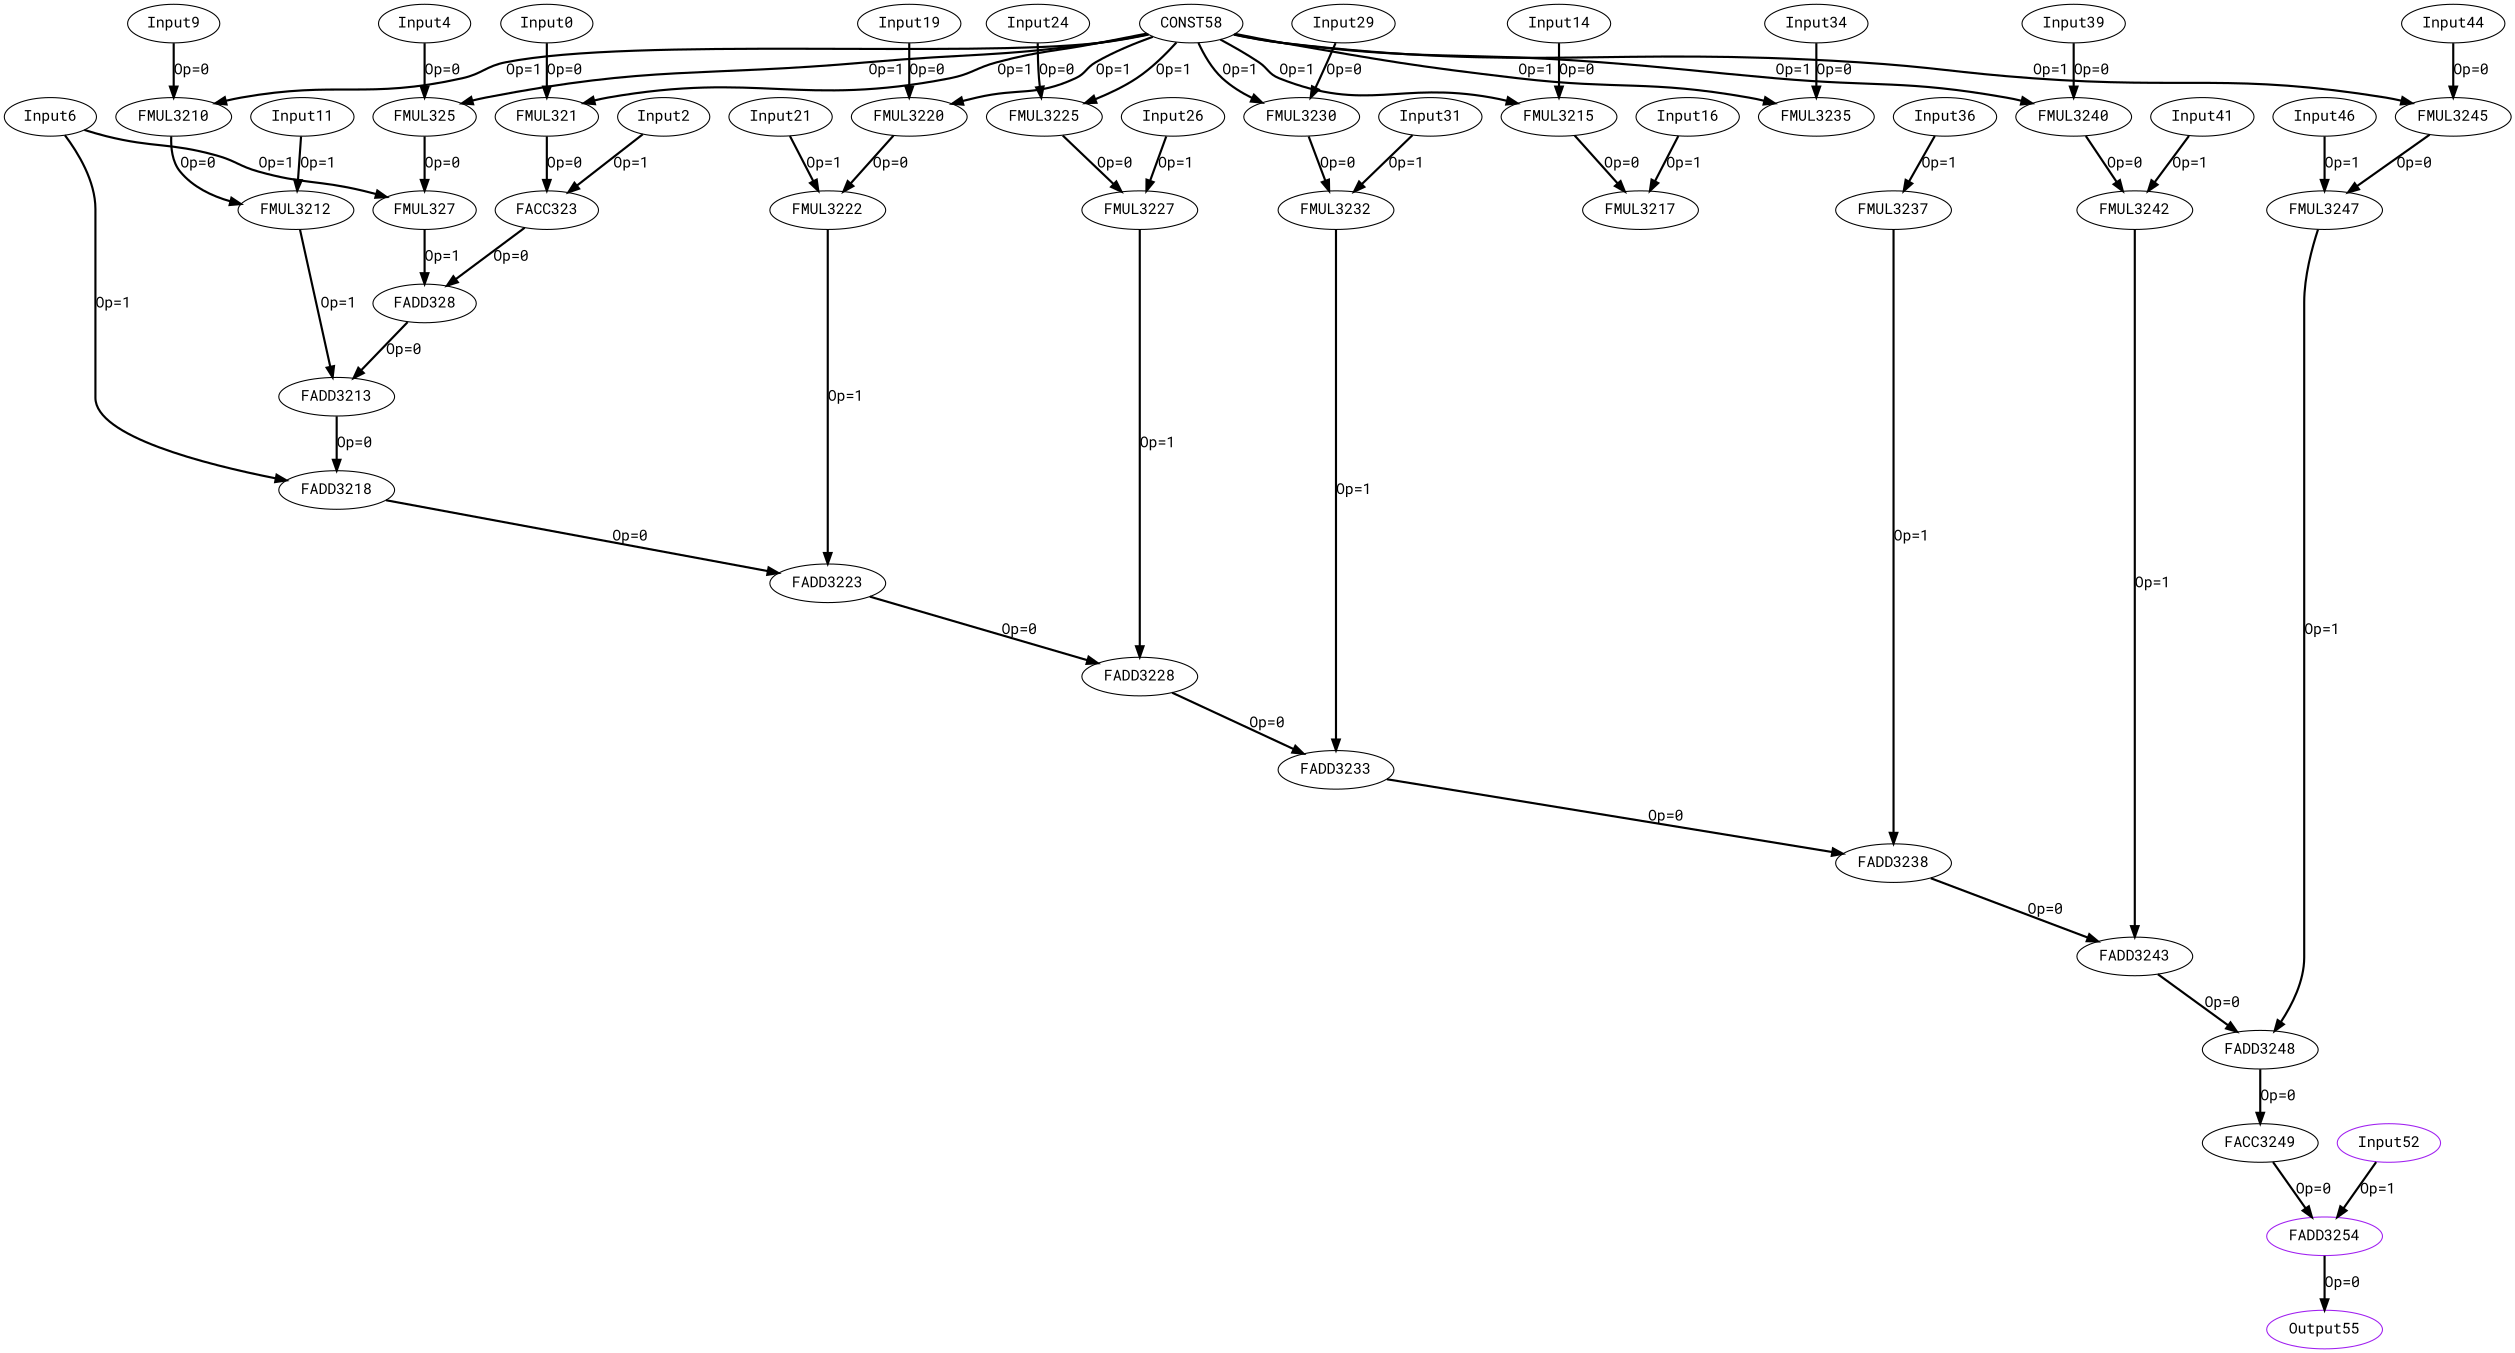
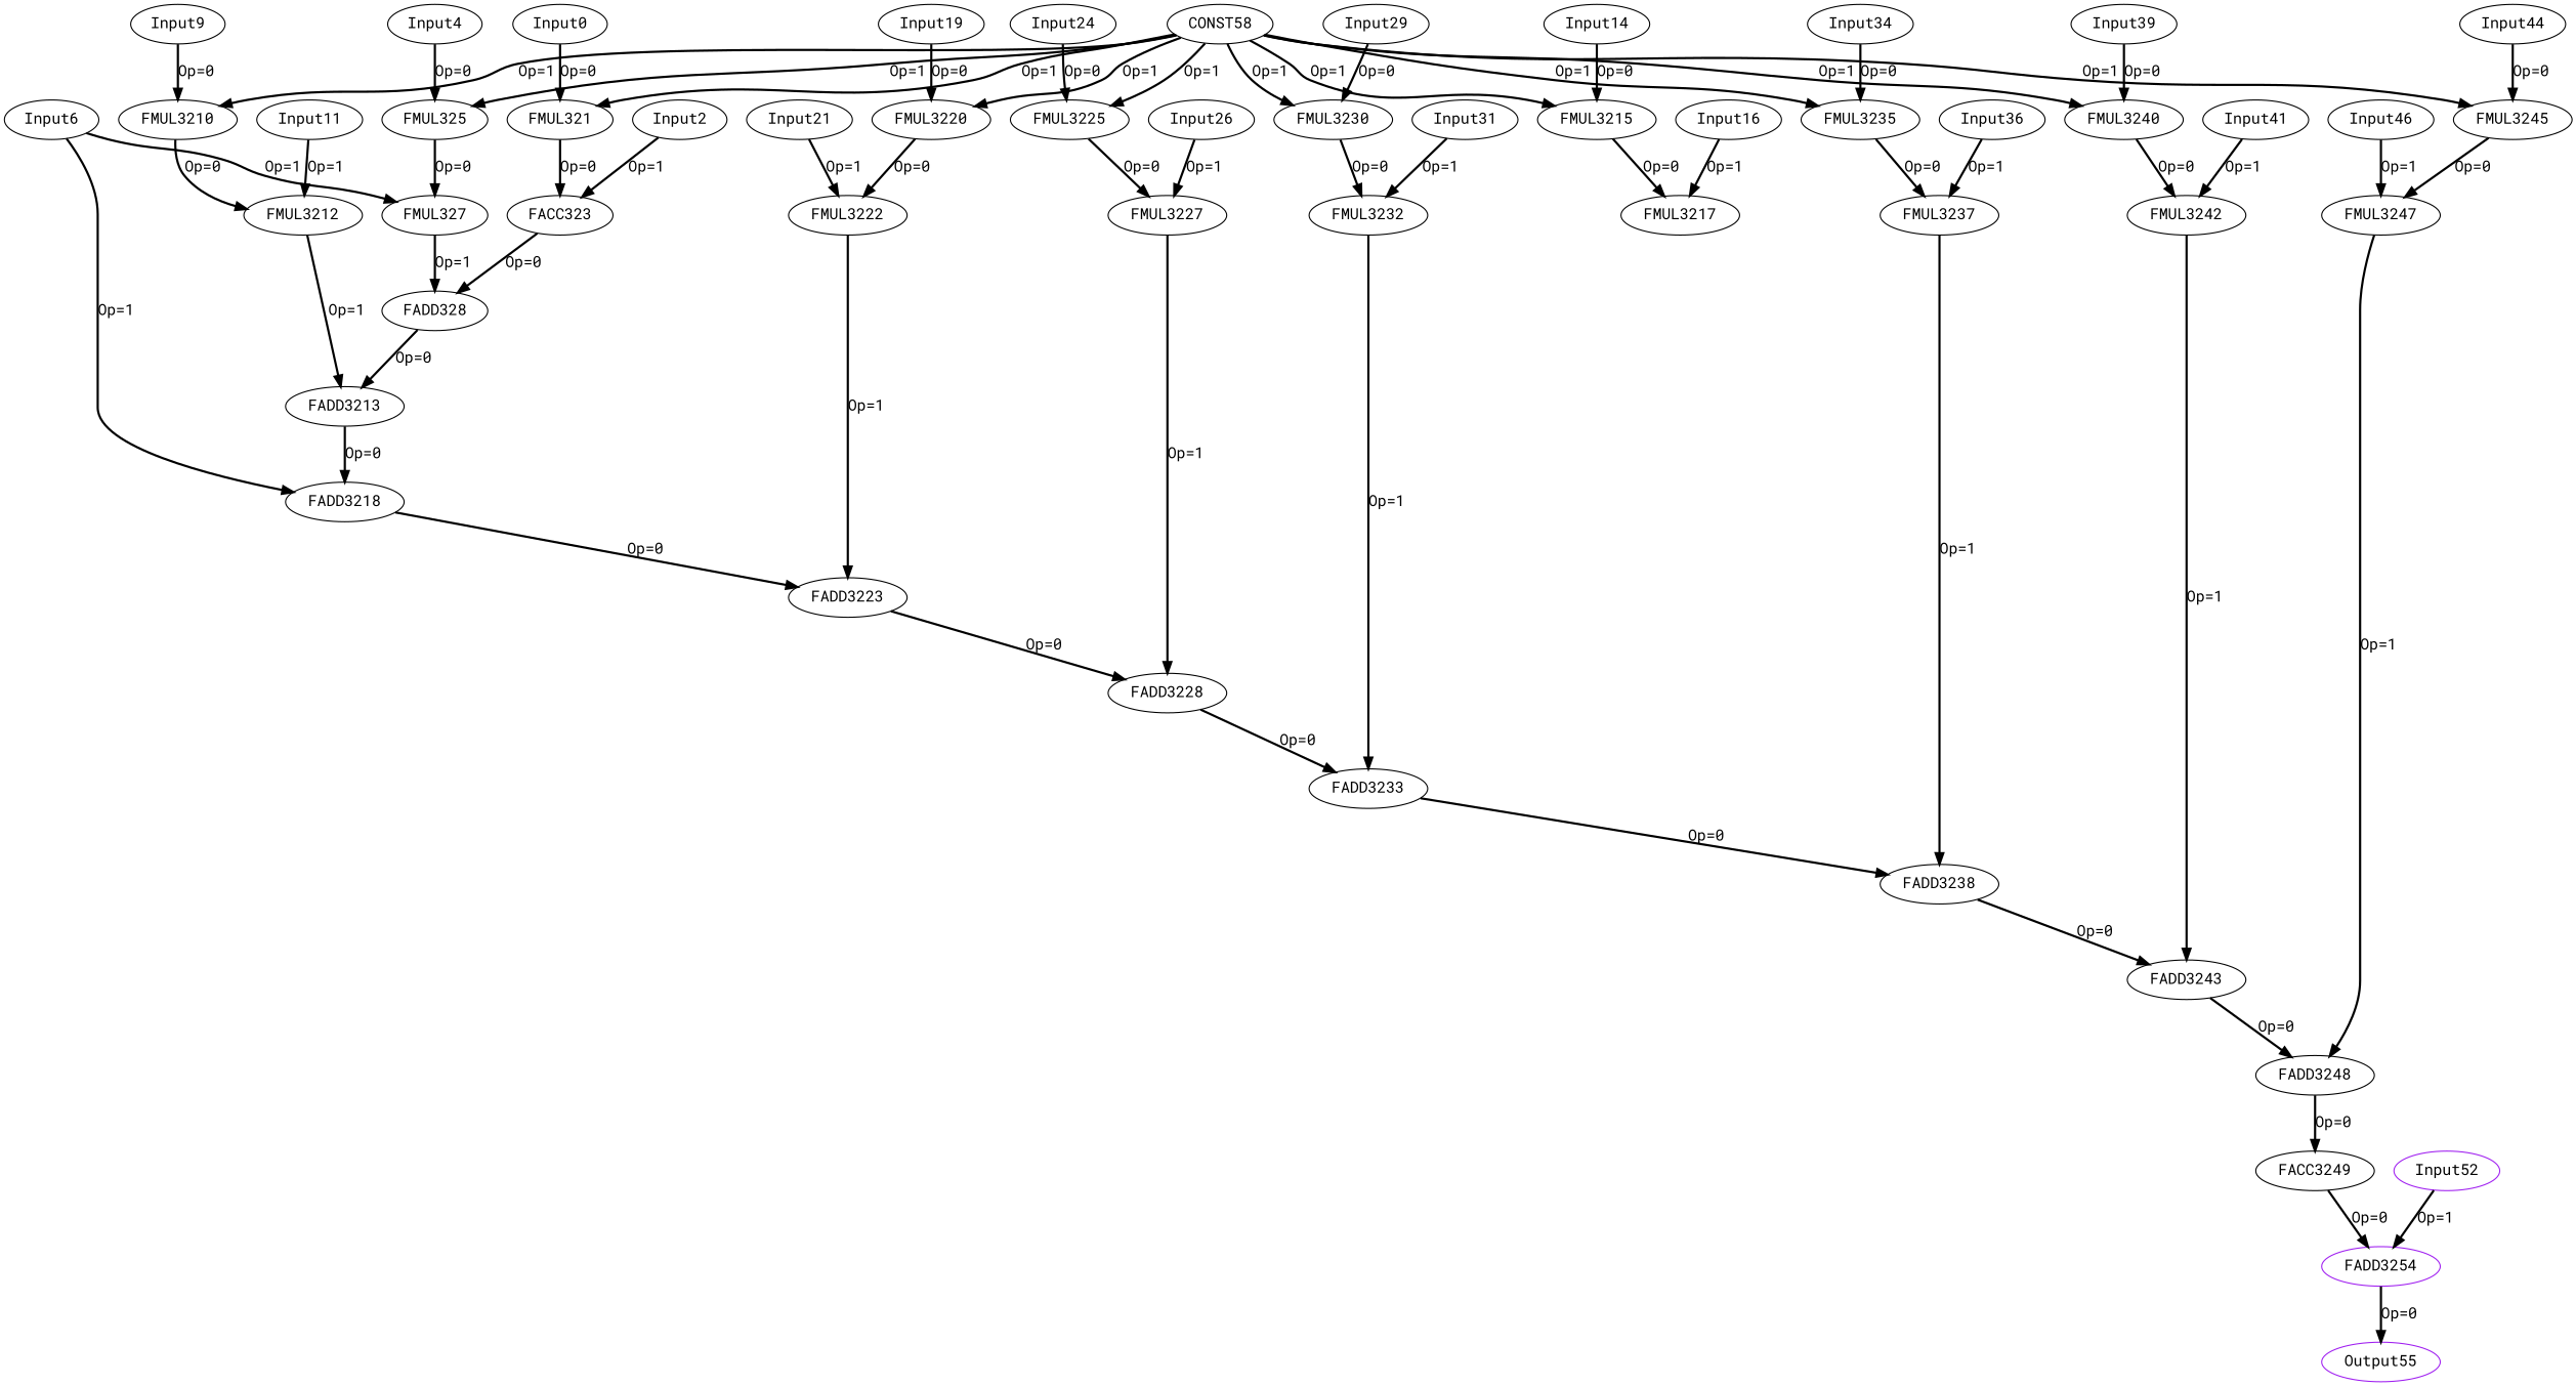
  digraph {
    fontname="Roboto Mono"
    node [color=black fontname="Roboto Mono" opcode=Input]
    edge [color=black fontname="Roboto Mono" operand=0 style=bold]
    Input0 [offset="0,0" pattern="40,3,-80,25" ref_name=kernel_gemm_1_1]
    FMUL321 [opcode=FMUL32]
    n3 [label=FACC323 opcode=FMUL32]
    FADD328 [opcode=FADD32]
    Input2 [offset="0,0" pattern="1000,3,-1996,25" ref_name=kernel_gemm_1_2]
    FADD3213 [opcode=FADD32]
    Input4 [offset="0,4" pattern="40,3,-80,25" ref_name=kernel_gemm_1_1]
    FMUL325 [opcode=FMUL32]
    FMUL327 [opcode=FMUL32]
    Input6 [offset="0,100" pattern="1000,3,-1996,25" ref_name=kernel_gemm_1_2]
    FADD3218 [opcode=FADD32]
    Input9 [offset="0,8" pattern="40,3,-80,25" ref_name=kernel_gemm_1_1]
    FMUL3210 [opcode=FMUL32]
    FMUL3212 [opcode=FMUL32]
    Input11 [offset="0,200" pattern="1000,3,-1996,25" ref_name=kernel_gemm_1_2]
    FADD3223 [opcode=FADD32]
    Input14 [offset="0,12" pattern="40,3,-80,25" ref_name=kernel_gemm_1_1]
    FMUL3215 [opcode=FMUL32]
    FMUL3217 [opcode=FMUL32]
    Input16 [offset="0,300" pattern="1000,3,-1996,25" ref_name=kernel_gemm_1_2]
    FADD3228 [opcode=FADD32]
    Input19 [offset="0,16" pattern="40,3,-80,25" ref_name=kernel_gemm_1_1]
    FMUL3220 [opcode=FMUL32]
    FMUL3222 [opcode=FMUL32]
    Input21 [offset="0,400" pattern="1000,3,-1996,25" ref_name=kernel_gemm_1_2]
    FADD3233 [opcode=FADD32]
    Input24 [offset="0,20" pattern="40,3,-80,25" ref_name=kernel_gemm_1_1]
    FMUL3225 [opcode=FMUL32]
    FMUL3227 [opcode=FMUL32]
    Input26 [offset="0,500" pattern="1000,3,-1996,25" ref_name=kernel_gemm_1_2]
    FADD3238 [opcode=FADD32]
    Input29 [offset="0,24" pattern="40,3,-80,25" ref_name=kernel_gemm_1_1]
    FMUL3230 [opcode=FMUL32]
    FMUL3232 [opcode=FMUL32]
    Input31 [offset="0,600" pattern="1000,3,-1996,25" ref_name=kernel_gemm_1_2]
    FADD3243 [opcode=FADD32]
    Input34 [offset="0,28" pattern="40,3,-80,25" ref_name=kernel_gemm_1_1]
    FMUL3235 [opcode=FMUL32]
    FMUL3237 [opcode=FMUL32]
    Input36 [offset="0,700" pattern="1000,3,-1996,25" ref_name=kernel_gemm_1_2]
    FADD3248 [opcode=FADD32]
    Input39 [offset="0,32" pattern="40,3,-80,25" ref_name=kernel_gemm_1_1]
    FMUL3240 [opcode=FMUL32]
    FMUL3242 [opcode=FMUL32]
    Input41 [offset="0,800" pattern="1000,3,-1996,25" ref_name=kernel_gemm_1_2]
    FACC3249 [acc_first=1 acc_params="0,3,1,25" opcode=FACC32]
    Input44 [offset="0,36" pattern="40,3,-80,25" ref_name=kernel_gemm_1_1]
    FMUL3245 [opcode=FMUL32]
    FMUL3247 [opcode=FMUL32]
    Input46 [offset="0,900" pattern="1000,3,-1996,25" ref_name=kernel_gemm_1_2]
    FADD3254 [color=purple opcode=FADD32]
    Output55 [color=purple offset="0,0" opcode=Output pattern="0,3,4,25" ref_name=kernel_gemm_1_3]
    Input52 [color=purple offset="0,0" pattern="0,3,4,25" ref_name=kernel_gemm_1_0]
    CONST58 [opcode=CONST value="0x3FC00000"]
    Input0 -> FMUL321 [label="Op=0"]
    FMUL321 -> n3 [label="Op=0"]
    n3 -> FADD328 [label="Op=0"]
    FADD328 -> FADD3213 [label="Op=0"]
    Input2 -> n3 [label="Op=1" operand=1]
    FADD3213 -> FADD3218 [label="Op=0"]
    Input4 -> FMUL325 [label="Op=0"]
    FMUL325 -> FMUL327 [label="Op=0"]
    FMUL327 -> FADD328 [label="Op=1" operand=1]
    Input6 -> FMUL327 [label="Op=1" operand=1]
    Input6 -> FADD3218 [label="Op=1" operand=1]
    FADD3218 -> FADD3223 [label="Op=0"]
    Input9 -> FMUL3210 [label="Op=0"]
    FMUL3210 -> FMUL3212 [label="Op=0"]
    FMUL3212 -> FADD3213 [label="Op=1" operand=1]
    Input11 -> FMUL3212 [label="Op=1" operand=1]
    FADD3223 -> FADD3228 [label="Op=0"]
    Input14 -> FMUL3215 [label="Op=0"]
    FMUL3215 -> FMUL3217 [label="Op=0"]
    Input16 -> FMUL3217 [label="Op=1" operand=1]
    FADD3228 -> FADD3233 [label="Op=0"]
    Input19 -> FMUL3220 [label="Op=0"]
    FMUL3220 -> FMUL3222 [label="Op=0"]
    FMUL3222 -> FADD3223 [label="Op=1" operand=1]
    Input21 -> FMUL3222 [label="Op=1" operand=1]
    FADD3233 -> FADD3238 [label="Op=0"]
    Input24 -> FMUL3225 [label="Op=0"]
    FMUL3225 -> FMUL3227 [label="Op=0"]
    FMUL3227 -> FADD3228 [label="Op=1" operand=1]
    Input26 -> FMUL3227 [label="Op=1" operand=1]
    FADD3238 -> FADD3243 [label="Op=0"]
    Input29 -> FMUL3230 [label="Op=0"]
    FMUL3230 -> FMUL3232 [label="Op=0"]
    FMUL3232 -> FADD3233 [label="Op=1" operand=1]
    Input31 -> FMUL3232 [label="Op=1" operand=1]
    FADD3243 -> FADD3248 [label="Op=0"]
    Input34 -> FMUL3235 [label="Op=0"]
+   FMUL3235 -> FMUL3237 [label="Op=0"]
    FMUL3237 -> FADD3238 [label="Op=1" operand=1]
    Input36 -> FMUL3237 [label="Op=1" operand=1]
    FADD3248 -> FACC3249 [label="Op=0"]
    Input39 -> FMUL3240 [label="Op=0"]
    FMUL3240 -> FMUL3242 [label="Op=0"]
    FMUL3242 -> FADD3243 [label="Op=1" operand=1]
    Input41 -> FMUL3242 [label="Op=1" operand=1]
    FACC3249 -> FADD3254 [label="Op=0"]
    Input44 -> FMUL3245 [label="Op=0"]
    FMUL3245 -> FMUL3247 [label="Op=0"]
    FMUL3247 -> FADD3248 [label="Op=1" operand=1]
    Input46 -> FMUL3247 [label="Op=1" operand=1]
    FADD3254 -> Output55 [label="Op=0"]
    Input52 -> FADD3254 [label="Op=1" operand=1]
    CONST58 -> FMUL321 [label="Op=1" operand=1]
    CONST58 -> FMUL325 [label="Op=1" operand=1]
    CONST58 -> FMUL3210 [label="Op=1" operand=1]
    CONST58 -> FMUL3215 [label="Op=1" operand=1]
    CONST58 -> FMUL3220 [label="Op=1" operand=1]
    CONST58 -> FMUL3225 [label="Op=1" operand=1]
    CONST58 -> FMUL3230 [label="Op=1" operand=1]
    CONST58 -> FMUL3235 [label="Op=1" operand=1]
    CONST58 -> FMUL3240 [label="Op=1" operand=1]
    CONST58 -> FMUL3245 [label="Op=1" operand=1]
  }
